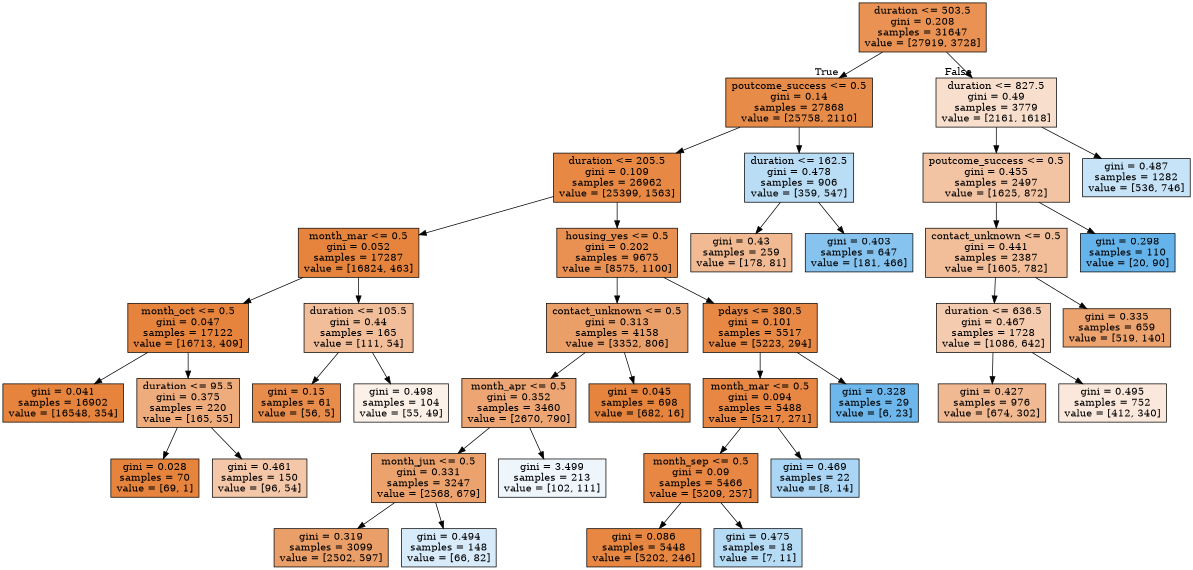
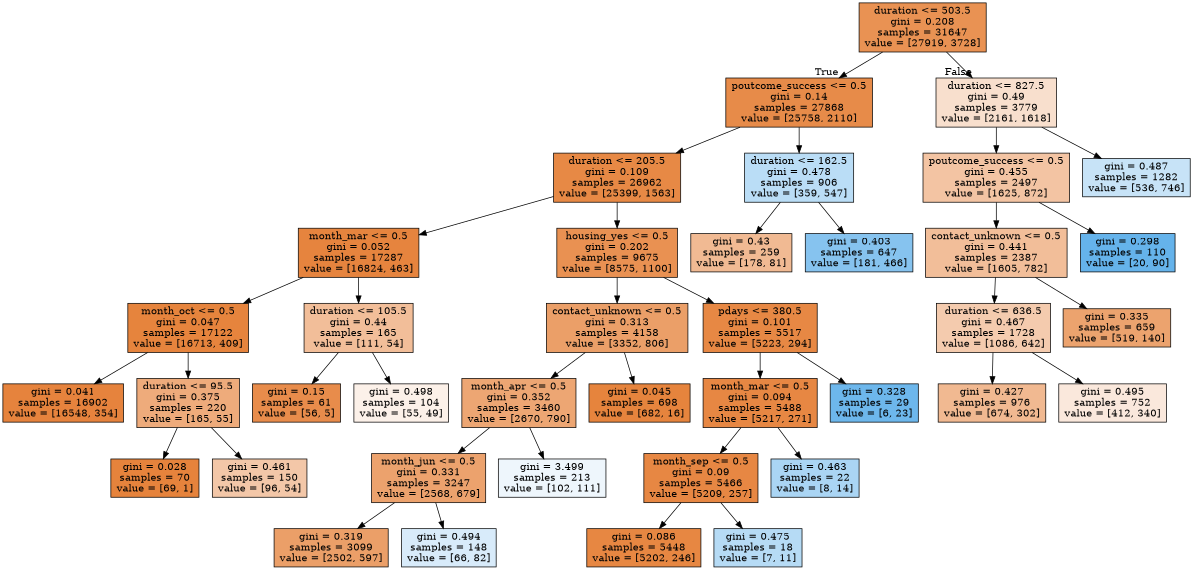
  digraph {
    node [color=black fillcolor="#e58139f9" shape=box style=filled]
    n1 [fillcolor="#e58139dd" label="duration <= 503.5\ngini = 0.208\nsamples = 31647\nvalue = [27919, 3728]"]
    n2 [fillcolor="#e58139ea" label="poutcome_success <= 0.5\ngini = 0.14\nsamples = 27868\nvalue = [25758, 2110]"]
    n3 [fillcolor="#e5813940" label="duration <= 827.5\ngini = 0.49\nsamples = 3779\nvalue = [2161, 1618]"]
    n4 [fillcolor="#e58139ef" label="duration <= 205.5\ngini = 0.109\nsamples = 26962\nvalue = [25399, 1563]"]
    n5 [fillcolor="#399de558" label="duration <= 162.5\ngini = 0.478\nsamples = 906\nvalue = [359, 547]"]
    n6 [fillcolor="#e5813976" label="poutcome_success <= 0.5\ngini = 0.455\nsamples = 2497\nvalue = [1625, 872]"]
    n7 [fillcolor="#399de548" label="gini = 0.487\nsamples = 1282\nvalue = [536, 746]"]
    n8 [fillcolor="#e58139f8" label="month_mar <= 0.5\ngini = 0.052\nsamples = 17287\nvalue = [16824, 463]"]
    n9 [fillcolor="#e58139de" label="housing_yes <= 0.5\ngini = 0.202\nsamples = 9675\nvalue = [8575, 1100]"]
    n10 [fillcolor="#e581398b" label="gini = 0.43\nsamples = 259\nvalue = [178, 81]"]
    n11 [fillcolor="#399de59c" label="gini = 0.403\nsamples = 647\nvalue = [181, 466]"]
    n12 [label="month_oct <= 0.5\ngini = 0.047\nsamples = 17122\nvalue = [16713, 409]"]
    n13 [fillcolor="#e5813983" label="duration <= 105.5\ngini = 0.44\nsamples = 165\nvalue = [111, 54]"]
    n14 [fillcolor="#e58139c2" label="contact_unknown <= 0.5\ngini = 0.313\nsamples = 4158\nvalue = [3352, 806]"]
    n15 [fillcolor="#e58139f1" label="pdays <= 380.5\ngini = 0.101\nsamples = 5517\nvalue = [5223, 294]"]
    n16 [fillcolor="#e58139fa" label="gini = 0.041\nsamples = 16902\nvalue = [16548, 354]"]
    n17 [fillcolor="#e58139aa" label="duration <= 95.5\ngini = 0.375\nsamples = 220\nvalue = [165, 55]"]
    n18 [fillcolor="#e58139e8" label="gini = 0.15\nsamples = 61\nvalue = [56, 5]"]
    n19 [fillcolor="#e581391c" label="gini = 0.498\nsamples = 104\nvalue = [55, 49]"]
    n20 [fillcolor="#e58139fb" label="gini = 0.028\nsamples = 70\nvalue = [69, 1]"]
    n21 [fillcolor="#e5813970" label="gini = 0.461\nsamples = 150\nvalue = [96, 54]"]
    n22 [fillcolor="#e58139b4" label="month_apr <= 0.5\ngini = 0.352\nsamples = 3460\nvalue = [2670, 790]"]
    n23 [label="gini = 0.045\nsamples = 698\nvalue = [682, 16]"]
    n24 [fillcolor="#e58139f2" label="month_mar <= 0.5\ngini = 0.094\nsamples = 5488\nvalue = [5217, 271]"]
    n25 [fillcolor="#399de5bc" label="gini = 0.328\nsamples = 29\nvalue = [6, 23]"]
    n26 [fillcolor="#e58139bc" label="month_jun <= 0.5\ngini = 0.331\nsamples = 3247\nvalue = [2568, 679]"]
    n27 [fillcolor="#399de515" label="gini = 3.499\nsamples = 213\nvalue = [102, 111]"]
    n28 [fillcolor="#e58139c2" label="gini = 0.319\nsamples = 3099\nvalue = [2502, 597]"]
    n29 [fillcolor="#399de532" label="gini = 0.494\nsamples = 148\nvalue = [66, 82]"]
    n30 [fillcolor="#e58139f2" label="month_sep <= 0.5\ngini = 0.09\nsamples = 5466\nvalue = [5209, 257]"]
-   n31 [fillcolor="#399de56d" label="gini = 0.469\nsamples = 22\nvalue = [8, 14]"]
+   n31 [fillcolor="#399de56d" label="gini = 0.463\nsamples = 22\nvalue = [8, 14]"]
    n32 [fillcolor="#e58139f3" label="gini = 0.086\nsamples = 5448\nvalue = [5202, 246]"]
    n33 [fillcolor="#399de55d" label="gini = 0.475\nsamples = 18\nvalue = [7, 11]"]
    n34 [fillcolor="#e5813983" label="contact_unknown <= 0.5\ngini = 0.441\nsamples = 2387\nvalue = [1605, 782]"]
    n35 [fillcolor="#399de5c6" label="gini = 0.298\nsamples = 110\nvalue = [20, 90]"]
    n36 [fillcolor="#e5813968" label="duration <= 636.5\ngini = 0.467\nsamples = 1728\nvalue = [1086, 642]"]
    n37 [fillcolor="#e58139ba" label="gini = 0.335\nsamples = 659\nvalue = [519, 140]"]
    n38 [fillcolor="#e581398d" label="gini = 0.427\nsamples = 976\nvalue = [674, 302]"]
    n39 [fillcolor="#e581392d" label="gini = 0.495\nsamples = 752\nvalue = [412, 340]"]
    n1 -> n2 [headlabel=True labelangle=45 labeldistance=2.5]
    n1 -> n3 [headlabel=False labelangle=-45 labeldistance=2.5]
    n2 -> n4
    n2 -> n5
    n3 -> n6
    n3 -> n7
    n4 -> n8
    n4 -> n9
    n5 -> n10
    n5 -> n11
    n6 -> n34
    n6 -> n35
    n8 -> n12
    n8 -> n13
    n9 -> n14
    n9 -> n15
    n12 -> n16
    n12 -> n17
    n13 -> n18
    n13 -> n19
    n14 -> n22
    n14 -> n23
    n15 -> n24
    n15 -> n25
    n17 -> n20
    n17 -> n21
    n22 -> n26
    n22 -> n27
    n24 -> n30
    n24 -> n31
    n26 -> n28
    n26 -> n29
    n30 -> n32
    n30 -> n33
    n34 -> n36
    n34 -> n37
    n36 -> n38
    n36 -> n39
  }
